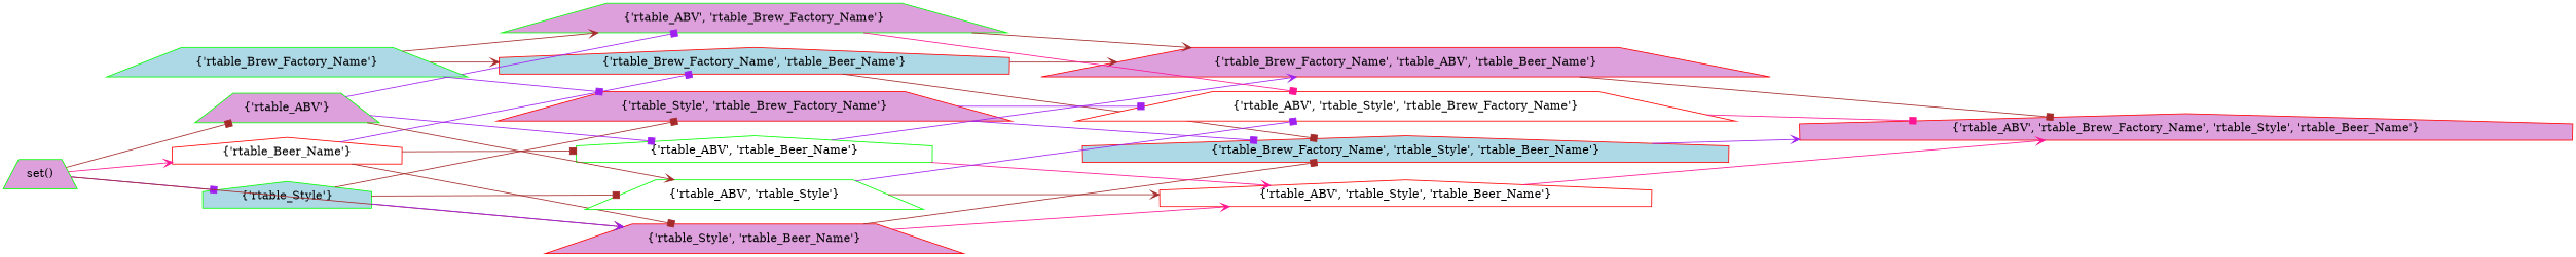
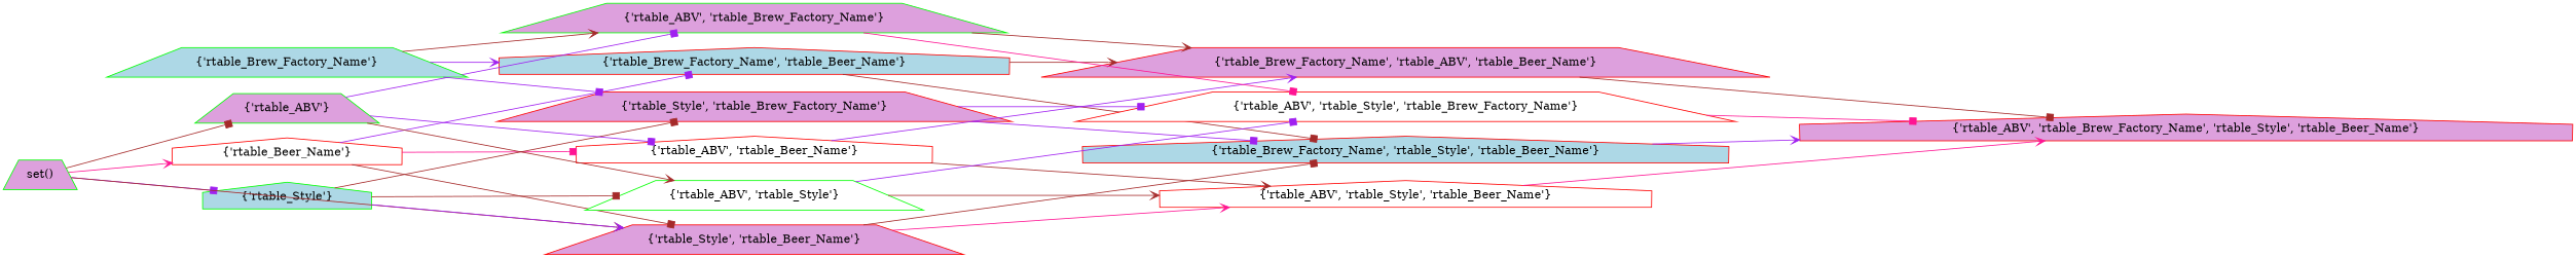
  digraph {
    rankdir=LR
    splines=line
    node [color=red fillcolor=plum shape=trapezium style=filled]
    edge [arrowhead=box color=brown]
    "{'rtable_ABV', 'rtable_Brew_Factory_Name', 'rtable_Style', 'rtable_Beer_Name'}" [shape=house]
    "set()" [color=green]
    "{'rtable_Beer_Name'}" [fillcolor=white shape=house]
    "{'rtable_Style'}" [color=green fillcolor=lightblue shape=house]
    "{'rtable_ABV'}" [color=green]
    "{'rtable_Style', 'rtable_Beer_Name'}"
    "{'rtable_Brew_Factory_Name', 'rtable_Beer_Name'}" [fillcolor=lightblue shape=house]
-   "{'rtable_ABV', 'rtable_Beer_Name'}" [color=green fillcolor=white shape=house]
+   "{'rtable_ABV', 'rtable_Beer_Name'}" [fillcolor=white shape=house]
    "{'rtable_Brew_Factory_Name'}" [color=green fillcolor=lightblue]
    "{'rtable_Style', 'rtable_Brew_Factory_Name'}"
    "{'rtable_ABV', 'rtable_Brew_Factory_Name'}" [color=green]
    "{'rtable_ABV', 'rtable_Style'}" [color=green fillcolor=white]
    "{'rtable_Brew_Factory_Name', 'rtable_Style', 'rtable_Beer_Name'}" [fillcolor=lightblue shape=house]
    "{'rtable_Brew_Factory_Name', 'rtable_ABV', 'rtable_Beer_Name'}"
    "{'rtable_ABV', 'rtable_Style', 'rtable_Beer_Name'}" [fillcolor=white shape=house]
    "{'rtable_ABV', 'rtable_Style', 'rtable_Brew_Factory_Name'}" [fillcolor=white]
    "set()" -> "{'rtable_Beer_Name'}" [arrowhead=vee color=deeppink]
    "set()" -> "{'rtable_Style'}" [color=purple]
    "set()" -> "{'rtable_ABV'}"
    "set()" -> "{'rtable_Style', 'rtable_Beer_Name'}" [arrowhead=vee]
    "{'rtable_Beer_Name'}" -> "{'rtable_Style', 'rtable_Beer_Name'}"
    "{'rtable_Beer_Name'}" -> "{'rtable_Brew_Factory_Name', 'rtable_Beer_Name'}" [color=purple]
-   "{'rtable_Beer_Name'}" -> "{'rtable_ABV', 'rtable_Beer_Name'}"
+   "{'rtable_Beer_Name'}" -> "{'rtable_ABV', 'rtable_Beer_Name'}" [color=deeppink]
    "{'rtable_Style'}" -> "{'rtable_Style', 'rtable_Beer_Name'}" [arrowhead=vee color=purple]
    "{'rtable_Style'}" -> "{'rtable_Style', 'rtable_Brew_Factory_Name'}"
    "{'rtable_Style'}" -> "{'rtable_ABV', 'rtable_Style'}"
    "{'rtable_ABV'}" -> "{'rtable_ABV', 'rtable_Beer_Name'}" [color=purple]
    "{'rtable_ABV'}" -> "{'rtable_ABV', 'rtable_Brew_Factory_Name'}" [color=purple]
    "{'rtable_ABV'}" -> "{'rtable_ABV', 'rtable_Style'}" [arrowhead=vee]
    "{'rtable_Style', 'rtable_Beer_Name'}" -> "{'rtable_Brew_Factory_Name', 'rtable_Style', 'rtable_Beer_Name'}"
    "{'rtable_Style', 'rtable_Beer_Name'}" -> "{'rtable_ABV', 'rtable_Style', 'rtable_Beer_Name'}" [arrowhead=vee color=deeppink]
    "{'rtable_Brew_Factory_Name', 'rtable_Beer_Name'}" -> "{'rtable_Brew_Factory_Name', 'rtable_Style', 'rtable_Beer_Name'}"
    "{'rtable_Brew_Factory_Name', 'rtable_Beer_Name'}" -> "{'rtable_Brew_Factory_Name', 'rtable_ABV', 'rtable_Beer_Name'}" [arrowhead=vee]
    "{'rtable_ABV', 'rtable_Beer_Name'}" -> "{'rtable_Brew_Factory_Name', 'rtable_ABV', 'rtable_Beer_Name'}" [arrowhead=vee color=purple]
-   "{'rtable_ABV', 'rtable_Beer_Name'}" -> "{'rtable_ABV', 'rtable_Style', 'rtable_Beer_Name'}" [arrowhead=vee color=deeppink]
-   "{'rtable_Brew_Factory_Name'}" -> "{'rtable_Brew_Factory_Name', 'rtable_Beer_Name'}" [arrowhead=vee]
+   "{'rtable_ABV', 'rtable_Beer_Name'}" -> "{'rtable_ABV', 'rtable_Style', 'rtable_Beer_Name'}" [arrowhead=vee]
+   "{'rtable_Brew_Factory_Name'}" -> "{'rtable_Brew_Factory_Name', 'rtable_Beer_Name'}" [arrowhead=vee color=purple]
    "{'rtable_Brew_Factory_Name'}" -> "{'rtable_Style', 'rtable_Brew_Factory_Name'}" [color=purple]
    "{'rtable_Brew_Factory_Name'}" -> "{'rtable_ABV', 'rtable_Brew_Factory_Name'}" [arrowhead=vee]
    "{'rtable_Style', 'rtable_Brew_Factory_Name'}" -> "{'rtable_Brew_Factory_Name', 'rtable_Style', 'rtable_Beer_Name'}" [color=purple]
    "{'rtable_Style', 'rtable_Brew_Factory_Name'}" -> "{'rtable_ABV', 'rtable_Style', 'rtable_Brew_Factory_Name'}" [color=purple]
    "{'rtable_ABV', 'rtable_Brew_Factory_Name'}" -> "{'rtable_Brew_Factory_Name', 'rtable_ABV', 'rtable_Beer_Name'}" [arrowhead=vee]
    "{'rtable_ABV', 'rtable_Brew_Factory_Name'}" -> "{'rtable_ABV', 'rtable_Style', 'rtable_Brew_Factory_Name'}" [color=deeppink]
    "{'rtable_ABV', 'rtable_Style'}" -> "{'rtable_ABV', 'rtable_Style', 'rtable_Beer_Name'}" [arrowhead=vee]
    "{'rtable_ABV', 'rtable_Style'}" -> "{'rtable_ABV', 'rtable_Style', 'rtable_Brew_Factory_Name'}" [color=purple]
    "{'rtable_Brew_Factory_Name', 'rtable_Style', 'rtable_Beer_Name'}" -> "{'rtable_ABV', 'rtable_Brew_Factory_Name', 'rtable_Style', 'rtable_Beer_Name'}" [arrowhead=vee color=purple]
    "{'rtable_Brew_Factory_Name', 'rtable_ABV', 'rtable_Beer_Name'}" -> "{'rtable_ABV', 'rtable_Brew_Factory_Name', 'rtable_Style', 'rtable_Beer_Name'}"
    "{'rtable_ABV', 'rtable_Style', 'rtable_Beer_Name'}" -> "{'rtable_ABV', 'rtable_Brew_Factory_Name', 'rtable_Style', 'rtable_Beer_Name'}" [arrowhead=vee color=deeppink]
    "{'rtable_ABV', 'rtable_Style', 'rtable_Brew_Factory_Name'}" -> "{'rtable_ABV', 'rtable_Brew_Factory_Name', 'rtable_Style', 'rtable_Beer_Name'}" [color=deeppink]
  }
